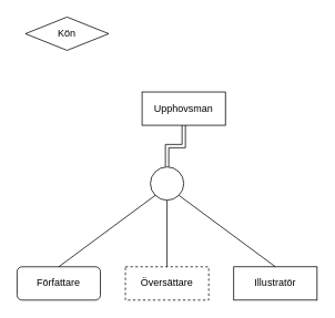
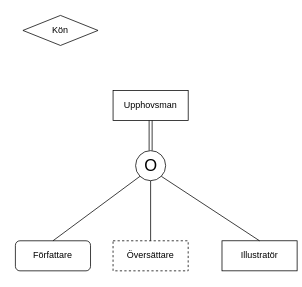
  <mxCell id="0" />
  <mxCell id="1" parent="0" />
- <mxCell id="2" value="Upphovsman" style="whiteSpace=wrap;html=1;align=center;" vertex="1" parent="1"><mxGeometry x="170" y="110" width="100" height="40" as="geometry" /></mxCell>
+ <mxCell id="2" value="Upphovsman" style="whiteSpace=wrap;html=1;align=center;" vertex="1" parent="1"><mxGeometry x="150" y="120" width="100" height="40" as="geometry" /></mxCell>
  <mxCell id="3" value="Kön" style="rhombus;whiteSpace=wrap;html=1;align=center;" vertex="1" parent="1"><mxGeometry x="30" y="20" width="100" height="40" as="geometry" /></mxCell>
  <mxCell id="4" value="" style="edgeStyle=orthogonalEdgeStyle;shape=link;rounded=0;orthogonalLoop=1;jettySize=auto;html=1;" edge="1" parent="1" source="12" target="2"><mxGeometry relative="1" as="geometry" /></mxCell>
  <mxCell id="5" value="Författare" style="whiteSpace=wrap;html=1;align=center;rounded=1;" vertex="1" parent="1"><mxGeometry x="20" y="320" width="100" height="40" as="geometry" /></mxCell>
  <mxCell id="6" value="Översättare" style="whiteSpace=wrap;html=1;align=center;dashed=1;" vertex="1" parent="1"><mxGeometry x="150" y="320" width="100" height="40" as="geometry" /></mxCell>
- <mxCell id="7" value="Illustratör" style="whiteSpace=wrap;html=1;align=center;" vertex="1" parent="1"><mxGeometry x="280" y="320" width="100" height="40" as="geometry" /></mxCell>
+ <mxCell id="7" value="Illustratör" style="whiteSpace=wrap;html=1;align=center;" vertex="1" parent="1"><mxGeometry x="295" y="320" width="100" height="40" as="geometry" /></mxCell>
  <mxCell id="8" value="" style="endArrow=none;html=1;rounded=0;exitX=0.5;exitY=0;exitDx=0;exitDy=0;entryX=0;entryY=1;entryDx=0;entryDy=0;" edge="1" parent="1" source="5" target="12"><mxGeometry relative="1" as="geometry"><mxPoint x="270" y="260" as="sourcePoint" /><mxPoint x="430" y="260" as="targetPoint" /></mxGeometry></mxCell>
  <mxCell id="9" value="" style="endArrow=none;html=1;rounded=0;exitX=0.5;exitY=0;exitDx=0;exitDy=0;entryX=0.5;entryY=1;entryDx=0;entryDy=0;" edge="1" parent="1" source="6" target="12"><mxGeometry relative="1" as="geometry"><mxPoint x="270" y="260" as="sourcePoint" /><mxPoint x="430" y="260" as="targetPoint" /></mxGeometry></mxCell>
  <mxCell id="10" value="" style="endArrow=none;html=1;rounded=0;entryX=0.5;entryY=0;entryDx=0;entryDy=0;exitX=1;exitY=1;exitDx=0;exitDy=0;" edge="1" parent="1" source="12" target="7"><mxGeometry relative="1" as="geometry"><mxPoint x="270" y="260" as="sourcePoint" /><mxPoint x="430" y="260" as="targetPoint" /></mxGeometry></mxCell>
  <mxCell id="11" value="" style="group" vertex="1" connectable="0" parent="1"><mxGeometry x="180" y="200" width="40" height="40" as="geometry" /></mxCell>
  <mxCell id="12" value="" style="ellipse;whiteSpace=wrap;html=1;aspect=fixed;" vertex="1" parent="11"><mxGeometry width="40" height="40" as="geometry" /></mxCell>
+ <mxCell id="13" value="&lt;span&gt;&lt;font style=&quot;font-size: 22px&quot;&gt;O&lt;/font&gt;&lt;/span&gt;" style="text;html=1;align=center;verticalAlign=middle;resizable=0;points=[];autosize=1;fontStyle=0" vertex="1" parent="11"><mxGeometry x="5" y="10" width="30" height="20" as="geometry" /></mxCell>
